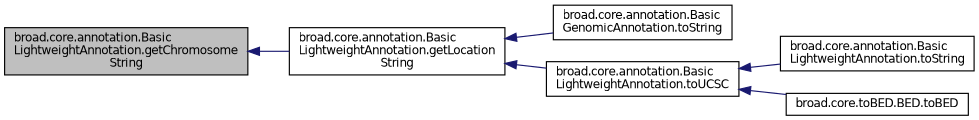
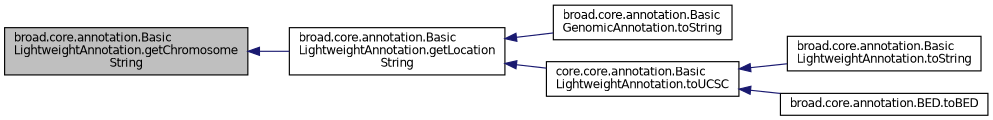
  digraph {
    rankdir=LR
    node [color=black fillcolor=white fontname=Helvetica fontsize=10 shape=record style=filled]
    edge [color=midnightblue dir=back fontname=Helvetica fontsize=10 labelfontname=Helvetica labelfontsize=10 style=solid]
    n1 [fillcolor=grey75 fontcolor=black height=0.2 label="broad.core.annotation.Basic\lLightweightAnnotation.getChromosome\lString" width=0.4]
    n2 [height=0.2 label="broad.core.annotation.Basic\lLightweightAnnotation.getLocation\lString" width=0.4]
    n3 [height=0.2 label="broad.core.annotation.Basic\lGenomicAnnotation.toString" width=0.4]
-   n4 [height=0.2 label="broad.core.annotation.Basic\lLightweightAnnotation.toUCSC" width=0.4]
+   n4 [height=0.2 label="core.core.annotation.Basic\lLightweightAnnotation.toUCSC" width=0.4]
    n5 [height=0.2 label="broad.core.annotation.Basic\lLightweightAnnotation.toString" width=0.4]
-   n6 [height=0.2 label="broad.core.toBED.BED.toBED" width=0.4]
+   n6 [height=0.2 label="broad.core.annotation.BED.toBED" width=0.4]
    n1 -> n2
    n2 -> n3
    n2 -> n4
    n4 -> n5
    n4 -> n6
  }
